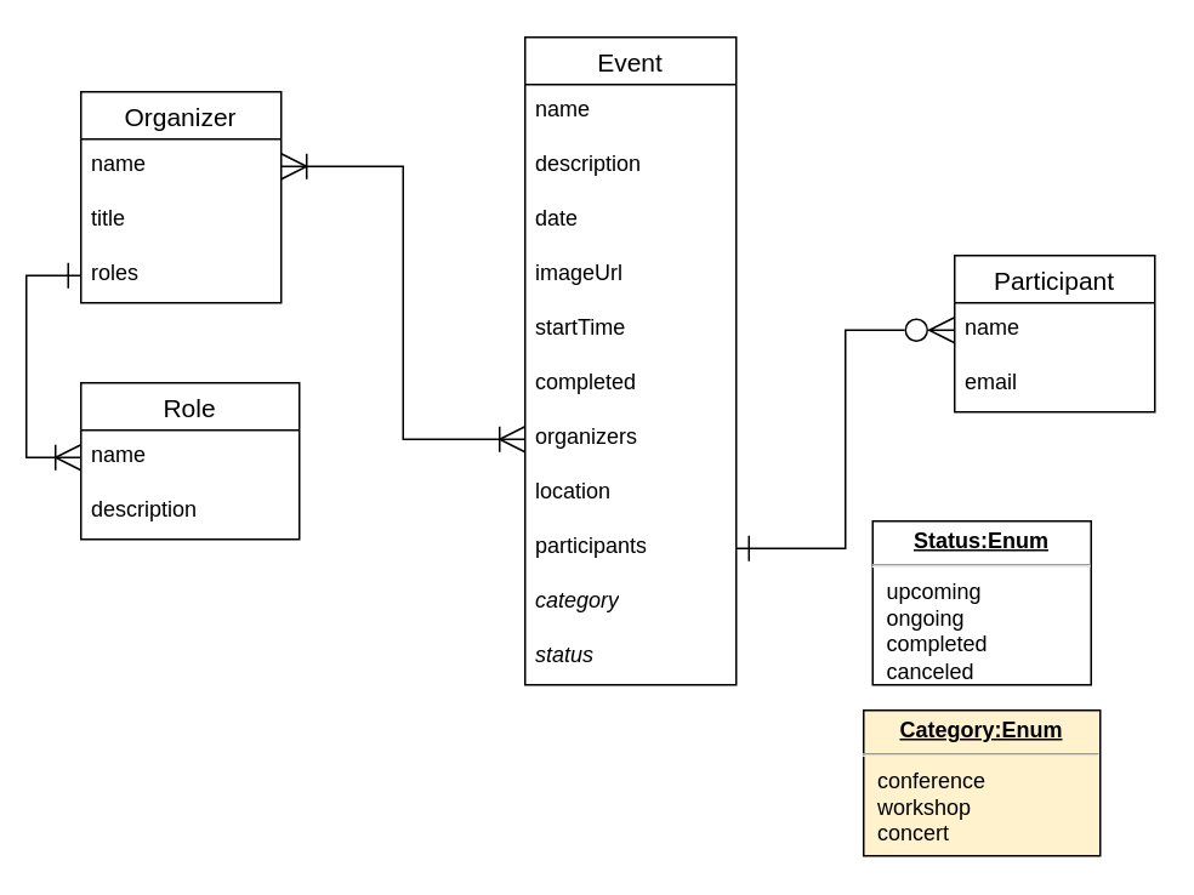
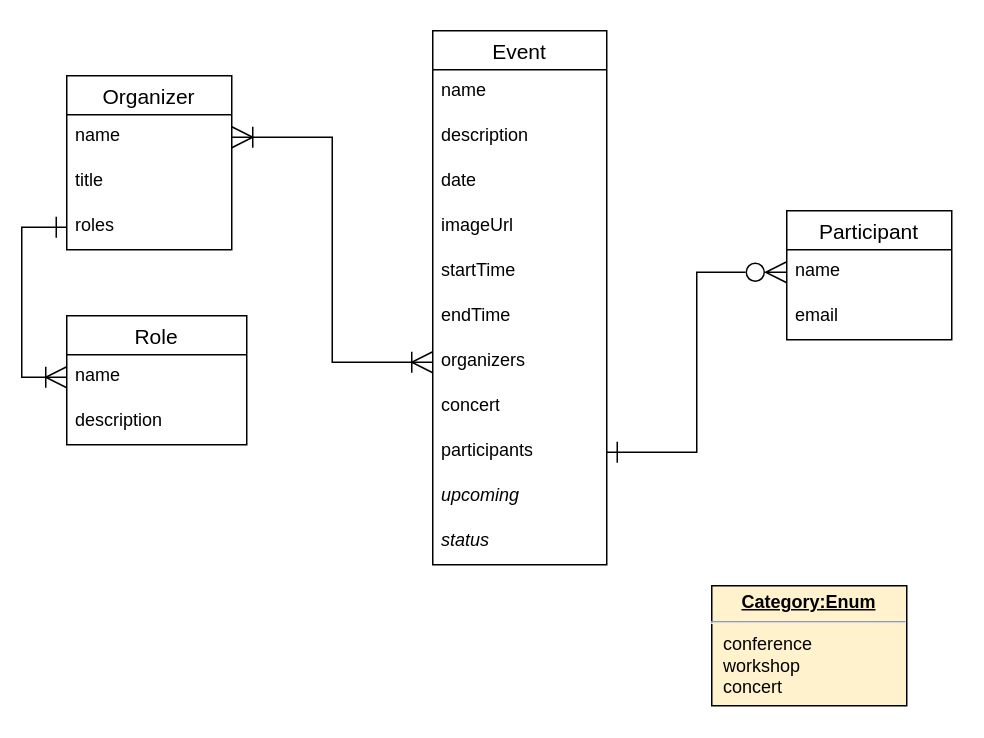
  <mxCell id="0" />
  <mxCell id="1" parent="0" />
  <mxCell id="2" value="Event" style="swimlane;fontStyle=0;childLayout=stackLayout;horizontal=1;startSize=26;horizontalStack=0;resizeParent=1;resizeParentMax=0;resizeLast=0;collapsible=1;marginBottom=0;align=center;fontSize=14;" parent="1" vertex="1"><mxGeometry x="264" y="20" width="116" height="356" as="geometry" /></mxCell>
  <mxCell id="3" value="name" style="text;strokeColor=none;fillColor=none;spacingLeft=4;spacingRight=4;overflow=hidden;rotatable=0;points=[[0,0.5],[1,0.5]];portConstraint=eastwest;fontSize=12;whiteSpace=wrap;html=1;" parent="2" vertex="1"><mxGeometry y="26" width="116" height="30" as="geometry" /></mxCell>
  <mxCell id="4" value="description" style="text;strokeColor=none;fillColor=none;spacingLeft=4;spacingRight=4;overflow=hidden;rotatable=0;points=[[0,0.5],[1,0.5]];portConstraint=eastwest;fontSize=12;whiteSpace=wrap;html=1;" parent="2" vertex="1"><mxGeometry y="56" width="116" height="30" as="geometry" /></mxCell>
  <mxCell id="5" value="date" style="text;strokeColor=none;fillColor=none;spacingLeft=4;spacingRight=4;overflow=hidden;rotatable=0;points=[[0,0.5],[1,0.5]];portConstraint=eastwest;fontSize=12;whiteSpace=wrap;html=1;" parent="2" vertex="1"><mxGeometry y="86" width="116" height="30" as="geometry" /></mxCell>
  <mxCell id="6" value="imageUrl" style="text;strokeColor=none;fillColor=none;spacingLeft=4;spacingRight=4;overflow=hidden;rotatable=0;points=[[0,0.5],[1,0.5]];portConstraint=eastwest;fontSize=12;whiteSpace=wrap;html=1;" vertex="1" parent="2"><mxGeometry y="116" width="116" height="30" as="geometry" /></mxCell>
  <mxCell id="7" value="startTime" style="text;strokeColor=none;fillColor=none;spacingLeft=4;spacingRight=4;overflow=hidden;rotatable=0;points=[[0,0.5],[1,0.5]];portConstraint=eastwest;fontSize=12;whiteSpace=wrap;html=1;" parent="2" vertex="1"><mxGeometry y="146" width="116" height="30" as="geometry" /></mxCell>
- <mxCell id="8" value="completed" style="text;strokeColor=none;fillColor=none;spacingLeft=4;spacingRight=4;overflow=hidden;rotatable=0;points=[[0,0.5],[1,0.5]];portConstraint=eastwest;fontSize=12;whiteSpace=wrap;html=1;" parent="2" vertex="1"><mxGeometry y="176" width="116" height="30" as="geometry" /></mxCell>
+ <mxCell id="8" value="endTime" style="text;strokeColor=none;fillColor=none;spacingLeft=4;spacingRight=4;overflow=hidden;rotatable=0;points=[[0,0.5],[1,0.5]];portConstraint=eastwest;fontSize=12;whiteSpace=wrap;html=1;" parent="2" vertex="1"><mxGeometry y="176" width="116" height="30" as="geometry" /></mxCell>
  <mxCell id="9" value="organizers" style="text;strokeColor=none;fillColor=none;spacingLeft=4;spacingRight=4;overflow=hidden;rotatable=0;points=[[0,0.5],[1,0.5]];portConstraint=eastwest;fontSize=12;whiteSpace=wrap;html=1;" parent="2" vertex="1"><mxGeometry y="206" width="116" height="30" as="geometry" /></mxCell>
- <mxCell id="10" value="location" style="text;strokeColor=none;fillColor=none;spacingLeft=4;spacingRight=4;overflow=hidden;rotatable=0;points=[[0,0.5],[1,0.5]];portConstraint=eastwest;fontSize=12;whiteSpace=wrap;html=1;" parent="2" vertex="1"><mxGeometry y="236" width="116" height="30" as="geometry" /></mxCell>
+ <mxCell id="10" value="concert" style="text;strokeColor=none;fillColor=none;spacingLeft=4;spacingRight=4;overflow=hidden;rotatable=0;points=[[0,0.5],[1,0.5]];portConstraint=eastwest;fontSize=12;whiteSpace=wrap;html=1;" parent="2" vertex="1"><mxGeometry y="236" width="116" height="30" as="geometry" /></mxCell>
  <mxCell id="11" value="participants" style="text;strokeColor=none;fillColor=none;spacingLeft=4;spacingRight=4;overflow=hidden;rotatable=0;points=[[0,0.5],[1,0.5]];portConstraint=eastwest;fontSize=12;whiteSpace=wrap;html=1;" parent="2" vertex="1"><mxGeometry y="266" width="116" height="30" as="geometry" /></mxCell>
- <mxCell id="12" value="category" style="text;strokeColor=none;fillColor=none;spacingLeft=4;spacingRight=4;overflow=hidden;rotatable=0;points=[[0,0.5],[1,0.5]];portConstraint=eastwest;fontSize=12;whiteSpace=wrap;html=1;fontStyle=2" parent="2" vertex="1"><mxGeometry y="296" width="116" height="30" as="geometry" /></mxCell>
+ <mxCell id="12" value="upcoming" style="text;strokeColor=none;fillColor=none;spacingLeft=4;spacingRight=4;overflow=hidden;rotatable=0;points=[[0,0.5],[1,0.5]];portConstraint=eastwest;fontSize=12;whiteSpace=wrap;html=1;fontStyle=2" parent="2" vertex="1"><mxGeometry y="296" width="116" height="30" as="geometry" /></mxCell>
  <mxCell id="13" value="status" style="text;strokeColor=none;fillColor=none;spacingLeft=4;spacingRight=4;overflow=hidden;rotatable=0;points=[[0,0.5],[1,0.5]];portConstraint=eastwest;fontSize=12;whiteSpace=wrap;html=1;fontStyle=2" parent="2" vertex="1"><mxGeometry y="326" width="116" height="30" as="geometry" /></mxCell>
  <mxCell id="14" value="Organizer" style="swimlane;fontStyle=0;childLayout=stackLayout;horizontal=1;startSize=26;horizontalStack=0;resizeParent=1;resizeParentMax=0;resizeLast=0;collapsible=1;marginBottom=0;align=center;fontSize=14;" parent="1" vertex="1"><mxGeometry x="20" y="50" width="110" height="116" as="geometry" /></mxCell>
  <mxCell id="15" value="name" style="text;strokeColor=none;fillColor=none;spacingLeft=4;spacingRight=4;overflow=hidden;rotatable=0;points=[[0,0.5],[1,0.5]];portConstraint=eastwest;fontSize=12;whiteSpace=wrap;html=1;" parent="14" vertex="1"><mxGeometry y="26" width="110" height="30" as="geometry" /></mxCell>
  <mxCell id="16" value="title" style="text;strokeColor=none;fillColor=none;spacingLeft=4;spacingRight=4;overflow=hidden;rotatable=0;points=[[0,0.5],[1,0.5]];portConstraint=eastwest;fontSize=12;whiteSpace=wrap;html=1;" parent="14" vertex="1"><mxGeometry y="56" width="110" height="30" as="geometry" /></mxCell>
  <mxCell id="17" value="roles" style="text;strokeColor=none;fillColor=none;spacingLeft=4;spacingRight=4;overflow=hidden;rotatable=0;points=[[0,0.5],[1,0.5]];portConstraint=eastwest;fontSize=12;whiteSpace=wrap;html=1;" parent="14" vertex="1"><mxGeometry y="86" width="110" height="30" as="geometry" /></mxCell>
  <mxCell id="18" value="Role" style="swimlane;fontStyle=0;childLayout=stackLayout;horizontal=1;startSize=26;horizontalStack=0;resizeParent=1;resizeParentMax=0;resizeLast=0;collapsible=1;marginBottom=0;align=center;fontSize=14;" parent="1" vertex="1"><mxGeometry x="20" y="210" width="120" height="86" as="geometry" /></mxCell>
  <mxCell id="19" value="name" style="text;strokeColor=none;fillColor=none;spacingLeft=4;spacingRight=4;overflow=hidden;rotatable=0;points=[[0,0.5],[1,0.5]];portConstraint=eastwest;fontSize=12;whiteSpace=wrap;html=1;" parent="18" vertex="1"><mxGeometry y="26" width="120" height="30" as="geometry" /></mxCell>
  <mxCell id="20" value="description" style="text;strokeColor=none;fillColor=none;spacingLeft=4;spacingRight=4;overflow=hidden;rotatable=0;points=[[0,0.5],[1,0.5]];portConstraint=eastwest;fontSize=12;whiteSpace=wrap;html=1;" parent="18" vertex="1"><mxGeometry y="56" width="120" height="30" as="geometry" /></mxCell>
  <mxCell id="21" value="Participant" style="swimlane;fontStyle=0;childLayout=stackLayout;horizontal=1;startSize=26;horizontalStack=0;resizeParent=1;resizeParentMax=0;resizeLast=0;collapsible=1;marginBottom=0;align=center;fontSize=14;" parent="1" vertex="1"><mxGeometry x="500" y="140" width="110" height="86" as="geometry" /></mxCell>
  <mxCell id="22" value="name" style="text;strokeColor=none;fillColor=none;spacingLeft=4;spacingRight=4;overflow=hidden;rotatable=0;points=[[0,0.5],[1,0.5]];portConstraint=eastwest;fontSize=12;whiteSpace=wrap;html=1;" parent="21" vertex="1"><mxGeometry y="26" width="110" height="30" as="geometry" /></mxCell>
  <mxCell id="23" value="email" style="text;strokeColor=none;fillColor=none;spacingLeft=4;spacingRight=4;overflow=hidden;rotatable=0;points=[[0,0.5],[1,0.5]];portConstraint=eastwest;fontSize=12;whiteSpace=wrap;html=1;" parent="21" vertex="1"><mxGeometry y="56" width="110" height="30" as="geometry" /></mxCell>
- <mxCell id="24" value="&lt;p style=&quot;margin:0px;margin-top:4px;text-align:center;text-decoration:underline;&quot;&gt;&lt;b&gt;Status:Enum&lt;/b&gt;&lt;/p&gt;&lt;hr&gt;&lt;p style=&quot;margin:0px;margin-left:8px;&quot;&gt;upcoming&lt;/p&gt;&lt;p style=&quot;margin:0px;margin-left:8px;&quot;&gt;ongoing&lt;/p&gt;&lt;p style=&quot;margin:0px;margin-left:8px;&quot;&gt;completed&lt;/p&gt;&lt;p style=&quot;margin:0px;margin-left:8px;&quot;&gt;canceled&lt;/p&gt;" style="verticalAlign=top;align=left;overflow=fill;fontSize=12;fontFamily=Helvetica;html=1;whiteSpace=wrap;" parent="1" vertex="1"><mxGeometry x="455" y="286" width="120" height="90" as="geometry" /></mxCell>
  <mxCell id="25" value="&lt;p style=&quot;margin:0px;margin-top:4px;text-align:center;text-decoration:underline;&quot;&gt;&lt;b&gt;Category:Enum&lt;/b&gt;&lt;/p&gt;&lt;hr&gt;&lt;p style=&quot;margin:0px;margin-left:8px;&quot;&gt;conference&lt;/p&gt;&lt;p style=&quot;margin:0px;margin-left:8px;&quot;&gt;workshop&lt;/p&gt;&lt;p style=&quot;margin:0px;margin-left:8px;&quot;&gt;concert&lt;/p&gt;" style="verticalAlign=top;align=left;overflow=fill;fontSize=12;fontFamily=Helvetica;html=1;whiteSpace=wrap;fillColor=#fff2cc;" parent="1" vertex="1"><mxGeometry x="450" y="390" width="130" height="80" as="geometry" /></mxCell>
  <mxCell id="26" style="edgeStyle=orthogonalEdgeStyle;rounded=0;orthogonalLoop=1;jettySize=auto;html=1;exitX=1;exitY=0.5;exitDx=0;exitDy=0;entryX=0;entryY=0.5;entryDx=0;entryDy=0;endArrow=ERzeroToMany;endFill=0;startArrow=ERone;startFill=0;endSize=12;startSize=12;" parent="1" source="11" target="22" edge="1"><mxGeometry relative="1" as="geometry" /></mxCell>
  <mxCell id="27" style="edgeStyle=orthogonalEdgeStyle;rounded=0;orthogonalLoop=1;jettySize=auto;html=1;exitX=0;exitY=0.5;exitDx=0;exitDy=0;entryX=1;entryY=0.5;entryDx=0;entryDy=0;endArrow=ERoneToMany;endFill=0;startArrow=ERoneToMany;startFill=0;endSize=12;startSize=12;" parent="1" source="9" target="15" edge="1"><mxGeometry relative="1" as="geometry" /></mxCell>
  <mxCell id="28" style="edgeStyle=orthogonalEdgeStyle;rounded=0;orthogonalLoop=1;jettySize=auto;html=1;exitX=0;exitY=0.5;exitDx=0;exitDy=0;entryX=0;entryY=0.5;entryDx=0;entryDy=0;endArrow=ERoneToMany;endFill=0;startArrow=ERone;startFill=0;endSize=12;startSize=12;" parent="1" source="17" target="19" edge="1"><mxGeometry relative="1" as="geometry" /></mxCell>
